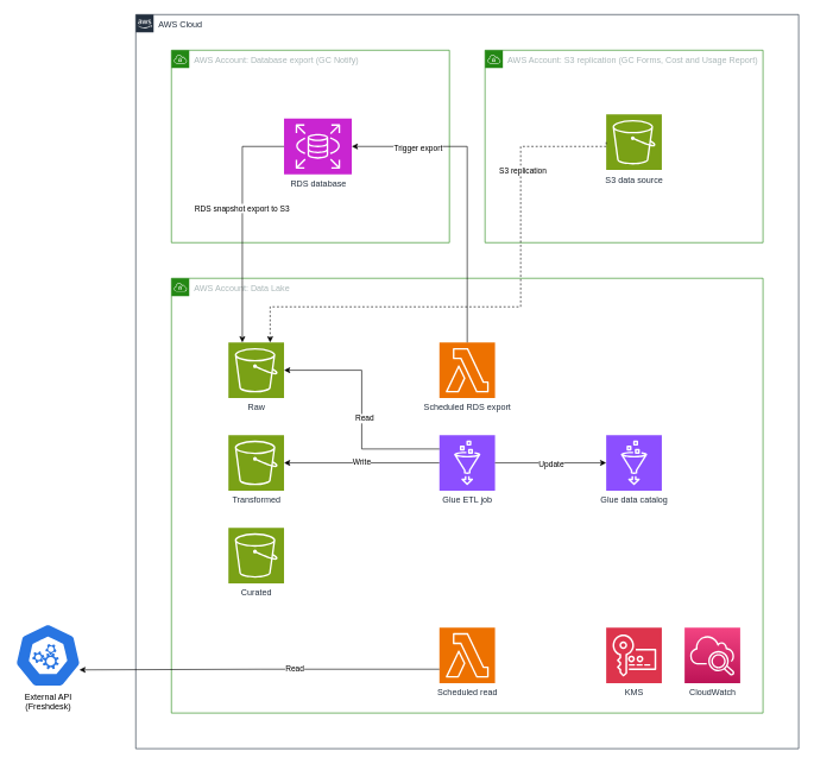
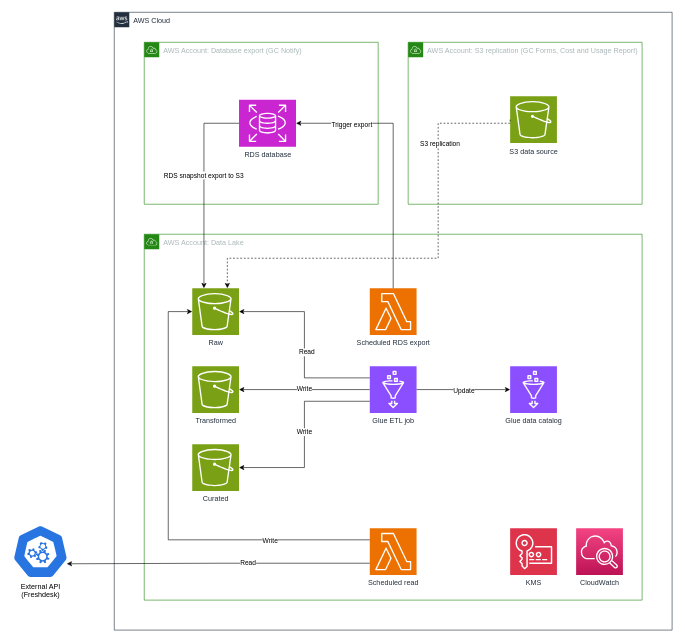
  <mxCell id="0" />
  <mxCell id="1" parent="0" />
  <mxCell id="2" value="AWS Cloud" style="points=[[0,0],[0.25,0],[0.5,0],[0.75,0],[1,0],[1,0.25],[1,0.5],[1,0.75],[1,1],[0.75,1],[0.5,1],[0.25,1],[0,1],[0,0.75],[0,0.5],[0,0.25]];outlineConnect=0;gradientColor=none;html=1;whiteSpace=wrap;fontSize=12;fontStyle=0;shape=mxgraph.aws4.group;grIcon=mxgraph.aws4.group_aws_cloud_alt;strokeColor=#232F3E;fillColor=none;verticalAlign=top;align=left;spacingLeft=30;fontColor=#232F3E;dashed=0;movable=1;resizable=1;rotatable=1;deletable=1;editable=1;locked=0;connectable=1;" parent="1" vertex="1"><mxGeometry x="190" y="20" width="930" height="1030" as="geometry" /></mxCell>
  <mxCell id="3" value="AWS Account: Data Lake" style="points=[[0,0],[0.25,0],[0.5,0],[0.75,0],[1,0],[1,0.25],[1,0.5],[1,0.75],[1,1],[0.75,1],[0.5,1],[0.25,1],[0,1],[0,0.75],[0,0.5],[0,0.25]];outlineConnect=0;gradientColor=none;html=1;whiteSpace=wrap;fontSize=12;fontStyle=0;shape=mxgraph.aws4.group;grIcon=mxgraph.aws4.group_vpc;strokeColor=#248814;fillColor=none;verticalAlign=top;align=left;spacingLeft=30;fontColor=#AAB7B8;dashed=0;" parent="1" vertex="1"><mxGeometry x="240" y="390" width="830" height="610" as="geometry" /></mxCell>
  <mxCell id="4" value="AWS Account: Database export (GC Notify)" style="points=[[0,0],[0.25,0],[0.5,0],[0.75,0],[1,0],[1,0.25],[1,0.5],[1,0.75],[1,1],[0.75,1],[0.5,1],[0.25,1],[0,1],[0,0.75],[0,0.5],[0,0.25]];outlineConnect=0;gradientColor=none;html=1;whiteSpace=wrap;fontSize=12;fontStyle=0;shape=mxgraph.aws4.group;grIcon=mxgraph.aws4.group_vpc;strokeColor=#248814;fillColor=none;verticalAlign=top;align=left;spacingLeft=30;fontColor=#AAB7B8;dashed=0;" parent="1" vertex="1"><mxGeometry x="240" y="70" width="390" height="270" as="geometry" /></mxCell>
  <mxCell id="5" value="CloudWatch" style="points=[[0,0,0],[0.25,0,0],[0.5,0,0],[0.75,0,0],[1,0,0],[0,1,0],[0.25,1,0],[0.5,1,0],[0.75,1,0],[1,1,0],[0,0.25,0],[0,0.5,0],[0,0.75,0],[1,0.25,0],[1,0.5,0],[1,0.75,0]];points=[[0,0,0],[0.25,0,0],[0.5,0,0],[0.75,0,0],[1,0,0],[0,1,0],[0.25,1,0],[0.5,1,0],[0.75,1,0],[1,1,0],[0,0.25,0],[0,0.5,0],[0,0.75,0],[1,0.25,0],[1,0.5,0],[1,0.75,0]];outlineConnect=0;fontColor=#232F3E;gradientColor=#F34482;gradientDirection=north;fillColor=#BC1356;strokeColor=#ffffff;dashed=0;verticalLabelPosition=bottom;verticalAlign=top;align=center;html=1;fontSize=12;fontStyle=0;aspect=fixed;shape=mxgraph.aws4.resourceIcon;resIcon=mxgraph.aws4.cloudwatch_2;" parent="1" vertex="1"><mxGeometry x="960" y="880" width="78" height="78" as="geometry" /></mxCell>
  <mxCell id="6" value="KMS" style="sketch=0;points=[[0,0,0],[0.25,0,0],[0.5,0,0],[0.75,0,0],[1,0,0],[0,1,0],[0.25,1,0],[0.5,1,0],[0.75,1,0],[1,1,0],[0,0.25,0],[0,0.5,0],[0,0.75,0],[1,0.25,0],[1,0.5,0],[1,0.75,0]];outlineConnect=0;fontColor=#232F3E;fillColor=#DD344C;strokeColor=#ffffff;dashed=0;verticalLabelPosition=bottom;verticalAlign=top;align=center;html=1;fontSize=12;fontStyle=0;aspect=fixed;shape=mxgraph.aws4.resourceIcon;resIcon=mxgraph.aws4.key_management_service;" parent="1" vertex="1"><mxGeometry x="850" y="880" width="78" height="78" as="geometry" /></mxCell>
  <mxCell id="7" value="Raw" style="sketch=0;points=[[0,0,0],[0.25,0,0],[0.5,0,0],[0.75,0,0],[1,0,0],[0,1,0],[0.25,1,0],[0.5,1,0],[0.75,1,0],[1,1,0],[0,0.25,0],[0,0.5,0],[0,0.75,0],[1,0.25,0],[1,0.5,0],[1,0.75,0]];outlineConnect=0;fontColor=#232F3E;fillColor=#7AA116;strokeColor=#ffffff;dashed=0;verticalLabelPosition=bottom;verticalAlign=top;align=center;html=1;fontSize=12;fontStyle=0;aspect=fixed;shape=mxgraph.aws4.resourceIcon;resIcon=mxgraph.aws4.s3;" parent="1" vertex="1"><mxGeometry x="320" y="480" width="78" height="78" as="geometry" /></mxCell>
  <mxCell id="8" value="Transformed" style="sketch=0;points=[[0,0,0],[0.25,0,0],[0.5,0,0],[0.75,0,0],[1,0,0],[0,1,0],[0.25,1,0],[0.5,1,0],[0.75,1,0],[1,1,0],[0,0.25,0],[0,0.5,0],[0,0.75,0],[1,0.25,0],[1,0.5,0],[1,0.75,0]];outlineConnect=0;fontColor=#232F3E;fillColor=#7AA116;strokeColor=#ffffff;dashed=0;verticalLabelPosition=bottom;verticalAlign=top;align=center;html=1;fontSize=12;fontStyle=0;aspect=fixed;shape=mxgraph.aws4.resourceIcon;resIcon=mxgraph.aws4.s3;" parent="1" vertex="1"><mxGeometry x="320" y="610" width="78" height="78" as="geometry" /></mxCell>
  <mxCell id="9" value="Curated" style="sketch=0;points=[[0,0,0],[0.25,0,0],[0.5,0,0],[0.75,0,0],[1,0,0],[0,1,0],[0.25,1,0],[0.5,1,0],[0.75,1,0],[1,1,0],[0,0.25,0],[0,0.5,0],[0,0.75,0],[1,0.25,0],[1,0.5,0],[1,0.75,0]];outlineConnect=0;fontColor=#232F3E;fillColor=#7AA116;strokeColor=#ffffff;dashed=0;verticalLabelPosition=bottom;verticalAlign=top;align=center;html=1;fontSize=12;fontStyle=0;aspect=fixed;shape=mxgraph.aws4.resourceIcon;resIcon=mxgraph.aws4.s3;" parent="1" vertex="1"><mxGeometry x="320" y="740" width="78" height="78" as="geometry" /></mxCell>
  <mxCell id="10" value="AWS Account: S3 replication (GC Forms, Cost and Usage Report)" style="points=[[0,0],[0.25,0],[0.5,0],[0.75,0],[1,0],[1,0.25],[1,0.5],[1,0.75],[1,1],[0.75,1],[0.5,1],[0.25,1],[0,1],[0,0.75],[0,0.5],[0,0.25]];outlineConnect=0;gradientColor=none;html=1;whiteSpace=wrap;fontSize=12;fontStyle=0;shape=mxgraph.aws4.group;grIcon=mxgraph.aws4.group_vpc;strokeColor=#248814;fillColor=none;verticalAlign=top;align=left;spacingLeft=30;fontColor=#AAB7B8;dashed=0;" vertex="1" parent="1"><mxGeometry x="680" y="70" width="390" height="270" as="geometry" /></mxCell>
  <mxCell id="11" value="RDS database" style="sketch=0;points=[[0,0,0],[0.25,0,0],[0.5,0,0],[0.75,0,0],[1,0,0],[0,1,0],[0.25,1,0],[0.5,1,0],[0.75,1,0],[1,1,0],[0,0.25,0],[0,0.5,0],[0,0.75,0],[1,0.25,0],[1,0.5,0],[1,0.75,0]];outlineConnect=0;fontColor=#232F3E;fillColor=#C925D1;strokeColor=#ffffff;dashed=0;verticalLabelPosition=bottom;verticalAlign=top;align=center;html=1;fontSize=12;fontStyle=0;aspect=fixed;shape=mxgraph.aws4.resourceIcon;resIcon=mxgraph.aws4.rds;" vertex="1" parent="1"><mxGeometry x="398" y="166" width="95" height="78" as="geometry" /></mxCell>
  <mxCell id="12" value="S3 data source" style="sketch=0;points=[[0,0,0],[0.25,0,0],[0.5,0,0],[0.75,0,0],[1,0,0],[0,1,0],[0.25,1,0],[0.5,1,0],[0.75,1,0],[1,1,0],[0,0.25,0],[0,0.5,0],[0,0.75,0],[1,0.25,0],[1,0.5,0],[1,0.75,0]];outlineConnect=0;fontColor=#232F3E;fillColor=#7AA116;strokeColor=#ffffff;dashed=0;verticalLabelPosition=bottom;verticalAlign=top;align=center;html=1;fontSize=12;fontStyle=0;aspect=fixed;shape=mxgraph.aws4.resourceIcon;resIcon=mxgraph.aws4.s3;" vertex="1" parent="1"><mxGeometry x="850" y="160" width="78" height="78" as="geometry" /></mxCell>
  <mxCell id="13" style="edgeStyle=orthogonalEdgeStyle;rounded=0;orthogonalLoop=1;jettySize=auto;html=1;exitX=0;exitY=0.5;exitDx=0;exitDy=0;exitPerimeter=0;entryX=0.25;entryY=0;entryDx=0;entryDy=0;entryPerimeter=0;" edge="1" parent="1" source="11" target="7"><mxGeometry relative="1" as="geometry" /></mxCell>
  <mxCell id="14" value="RDS snapshot export to S3" style="edgeLabel;html=1;align=center;verticalAlign=middle;resizable=0;points=[];" vertex="1" connectable="0" parent="13"><mxGeometry x="-0.128" y="-1" relative="1" as="geometry"><mxPoint as="offset" /></mxGeometry></mxCell>
  <mxCell id="15" style="edgeStyle=orthogonalEdgeStyle;rounded=0;orthogonalLoop=1;jettySize=auto;html=1;" edge="1" parent="1" source="17" target="8"><mxGeometry relative="1" as="geometry" /></mxCell>
  <mxCell id="16" value="Write" style="edgeLabel;html=1;align=center;verticalAlign=middle;resizable=0;points=[];" vertex="1" connectable="0" parent="15"><mxGeometry x="0.009" y="-2" relative="1" as="geometry"><mxPoint as="offset" /></mxGeometry></mxCell>
  <mxCell id="17" value="Glue ETL job" style="sketch=0;points=[[0,0,0],[0.25,0,0],[0.5,0,0],[0.75,0,0],[1,0,0],[0,1,0],[0.25,1,0],[0.5,1,0],[0.75,1,0],[1,1,0],[0,0.25,0],[0,0.5,0],[0,0.75,0],[1,0.25,0],[1,0.5,0],[1,0.75,0]];outlineConnect=0;fontColor=#232F3E;fillColor=#8C4FFF;strokeColor=#ffffff;dashed=0;verticalLabelPosition=bottom;verticalAlign=top;align=center;html=1;fontSize=12;fontStyle=0;aspect=fixed;shape=mxgraph.aws4.resourceIcon;resIcon=mxgraph.aws4.glue;" vertex="1" parent="1"><mxGeometry x="616" y="610" width="78" height="78" as="geometry" /></mxCell>
  <mxCell id="18" style="edgeStyle=orthogonalEdgeStyle;rounded=0;orthogonalLoop=1;jettySize=auto;html=1;exitX=0;exitY=0.5;exitDx=0;exitDy=0;exitPerimeter=0;entryX=0.75;entryY=0;entryDx=0;entryDy=0;entryPerimeter=0;dashed=1;" edge="1" parent="1" source="12" target="7"><mxGeometry relative="1" as="geometry"><Array as="points"><mxPoint x="730" y="205" /><mxPoint x="730" y="430" /><mxPoint x="379" y="430" /></Array></mxGeometry></mxCell>
  <mxCell id="19" value="S3 replication" style="edgeLabel;html=1;align=center;verticalAlign=middle;resizable=0;points=[];" vertex="1" connectable="0" parent="18"><mxGeometry x="-0.577" y="2" relative="1" as="geometry"><mxPoint as="offset" /></mxGeometry></mxCell>
+ <mxCell id="20" style="edgeStyle=orthogonalEdgeStyle;rounded=0;orthogonalLoop=1;jettySize=auto;html=1;exitX=0;exitY=0.75;exitDx=0;exitDy=0;exitPerimeter=0;entryX=1;entryY=0.5;entryDx=0;entryDy=0;entryPerimeter=0;" edge="1" parent="1" source="17" target="9"><mxGeometry relative="1" as="geometry" /></mxCell>
+ <mxCell id="21" value="Write" style="edgeLabel;html=1;align=center;verticalAlign=middle;resizable=0;points=[];" vertex="1" connectable="0" parent="20"><mxGeometry x="-0.023" y="-1" relative="1" as="geometry"><mxPoint as="offset" /></mxGeometry></mxCell>
  <mxCell id="22" value="Glue data catalog" style="sketch=0;points=[[0,0,0],[0.25,0,0],[0.5,0,0],[0.75,0,0],[1,0,0],[0,1,0],[0.25,1,0],[0.5,1,0],[0.75,1,0],[1,1,0],[0,0.25,0],[0,0.5,0],[0,0.75,0],[1,0.25,0],[1,0.5,0],[1,0.75,0]];outlineConnect=0;fontColor=#232F3E;fillColor=#8C4FFF;strokeColor=#ffffff;dashed=0;verticalLabelPosition=bottom;verticalAlign=top;align=center;html=1;fontSize=12;fontStyle=0;aspect=fixed;shape=mxgraph.aws4.resourceIcon;resIcon=mxgraph.aws4.glue;" vertex="1" parent="1"><mxGeometry x="850" y="610" width="78" height="78" as="geometry" /></mxCell>
  <mxCell id="23" style="edgeStyle=orthogonalEdgeStyle;rounded=0;orthogonalLoop=1;jettySize=auto;html=1;exitX=1;exitY=0.5;exitDx=0;exitDy=0;exitPerimeter=0;entryX=0;entryY=0.5;entryDx=0;entryDy=0;entryPerimeter=0;" edge="1" parent="1" source="17" target="22"><mxGeometry relative="1" as="geometry" /></mxCell>
  <mxCell id="24" value="Update" style="edgeLabel;html=1;align=center;verticalAlign=middle;resizable=0;points=[];" vertex="1" connectable="0" parent="23"><mxGeometry y="-2" relative="1" as="geometry"><mxPoint as="offset" /></mxGeometry></mxCell>
  <mxCell id="25" value="Scheduled RDS export" style="sketch=0;points=[[0,0,0],[0.25,0,0],[0.5,0,0],[0.75,0,0],[1,0,0],[0,1,0],[0.25,1,0],[0.5,1,0],[0.75,1,0],[1,1,0],[0,0.25,0],[0,0.5,0],[0,0.75,0],[1,0.25,0],[1,0.5,0],[1,0.75,0]];outlineConnect=0;fontColor=#232F3E;fillColor=#ED7100;strokeColor=#ffffff;dashed=0;verticalLabelPosition=bottom;verticalAlign=top;align=center;html=1;fontSize=12;fontStyle=0;aspect=fixed;shape=mxgraph.aws4.resourceIcon;resIcon=mxgraph.aws4.lambda;" vertex="1" parent="1"><mxGeometry x="616" y="480" width="78" height="78" as="geometry" /></mxCell>
  <mxCell id="26" style="edgeStyle=orthogonalEdgeStyle;rounded=0;orthogonalLoop=1;jettySize=auto;html=1;exitX=0.5;exitY=0;exitDx=0;exitDy=0;exitPerimeter=0;entryX=1;entryY=0.5;entryDx=0;entryDy=0;entryPerimeter=0;" edge="1" parent="1" source="25" target="11"><mxGeometry relative="1" as="geometry" /></mxCell>
  <mxCell id="27" value="Trigger export" style="edgeLabel;html=1;align=center;verticalAlign=middle;resizable=0;points=[];" vertex="1" connectable="0" parent="26"><mxGeometry x="0.577" y="1" relative="1" as="geometry"><mxPoint as="offset" /></mxGeometry></mxCell>
  <mxCell id="28" value="External API&lt;br&gt;(Freshdesk)" style="aspect=fixed;sketch=0;html=1;dashed=0;whitespace=wrap;verticalLabelPosition=bottom;verticalAlign=top;fillColor=#2875E2;strokeColor=#ffffff;points=[[0.005,0.63,0],[0.1,0.2,0],[0.9,0.2,0],[0.5,0,0],[0.995,0.63,0],[0.72,0.99,0],[0.5,1,0],[0.28,0.99,0]];shape=mxgraph.kubernetes.icon2;prIcon=api" vertex="1" parent="1"><mxGeometry x="20" y="874" width="93.75" height="90" as="geometry" /></mxCell>
  <mxCell id="29" value="Scheduled read" style="sketch=0;points=[[0,0,0],[0.25,0,0],[0.5,0,0],[0.75,0,0],[1,0,0],[0,1,0],[0.25,1,0],[0.5,1,0],[0.75,1,0],[1,1,0],[0,0.25,0],[0,0.5,0],[0,0.75,0],[1,0.25,0],[1,0.5,0],[1,0.75,0]];outlineConnect=0;fontColor=#232F3E;fillColor=#ED7100;strokeColor=#ffffff;dashed=0;verticalLabelPosition=bottom;verticalAlign=top;align=center;html=1;fontSize=12;fontStyle=0;aspect=fixed;shape=mxgraph.aws4.resourceIcon;resIcon=mxgraph.aws4.lambda;" vertex="1" parent="1"><mxGeometry x="616" y="880" width="78" height="78" as="geometry" /></mxCell>
+ <mxCell id="30" style="edgeStyle=orthogonalEdgeStyle;rounded=0;orthogonalLoop=1;jettySize=auto;html=1;exitX=0;exitY=0.25;exitDx=0;exitDy=0;exitPerimeter=0;entryX=0;entryY=0.5;entryDx=0;entryDy=0;entryPerimeter=0;" edge="1" parent="1" source="29" target="7"><mxGeometry relative="1" as="geometry"><Array as="points"><mxPoint x="280" y="899" /><mxPoint x="280" y="519" /></Array></mxGeometry></mxCell>
+ <mxCell id="31" value="Write" style="edgeLabel;html=1;align=center;verticalAlign=middle;resizable=0;points=[];" vertex="1" connectable="0" parent="30"><mxGeometry x="-0.558" y="1" relative="1" as="geometry"><mxPoint as="offset" /></mxGeometry></mxCell>
  <mxCell id="32" style="edgeStyle=orthogonalEdgeStyle;rounded=0;orthogonalLoop=1;jettySize=auto;html=1;exitX=0;exitY=0.25;exitDx=0;exitDy=0;exitPerimeter=0;entryX=1;entryY=0.5;entryDx=0;entryDy=0;entryPerimeter=0;" edge="1" parent="1" source="17" target="7"><mxGeometry relative="1" as="geometry" /></mxCell>
  <mxCell id="33" value="Read" style="edgeLabel;html=1;align=center;verticalAlign=middle;resizable=0;points=[];" vertex="1" connectable="0" parent="32"><mxGeometry x="-0.075" y="-3" relative="1" as="geometry"><mxPoint as="offset" /></mxGeometry></mxCell>
  <mxCell id="34" style="edgeStyle=orthogonalEdgeStyle;rounded=0;orthogonalLoop=1;jettySize=auto;html=1;exitX=0;exitY=0.75;exitDx=0;exitDy=0;exitPerimeter=0;entryX=0.969;entryY=0.727;entryDx=0;entryDy=0;entryPerimeter=0;" edge="1" parent="1" source="29" target="28"><mxGeometry relative="1" as="geometry" /></mxCell>
  <mxCell id="35" value="Read" style="edgeLabel;html=1;align=center;verticalAlign=middle;resizable=0;points=[];" vertex="1" connectable="0" parent="34"><mxGeometry x="-0.194" y="-1" relative="1" as="geometry"><mxPoint as="offset" /></mxGeometry></mxCell>
